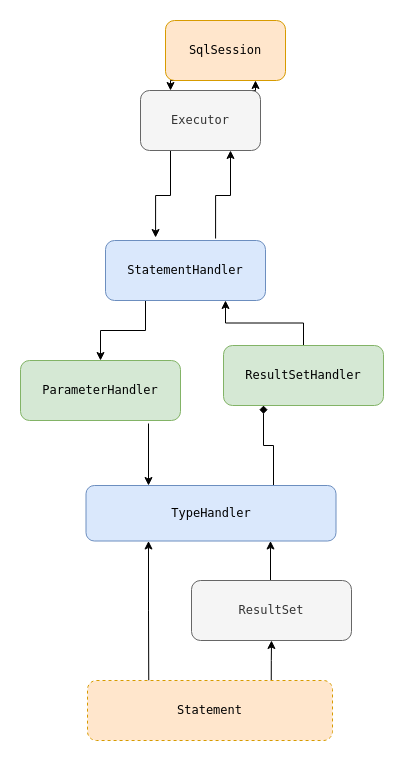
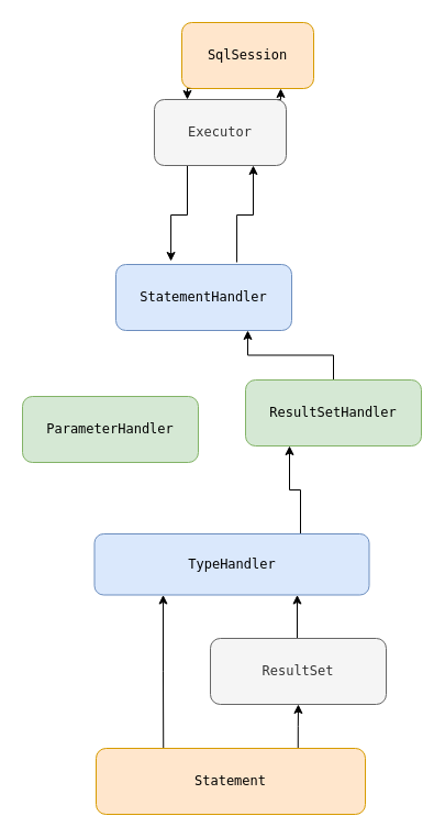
  <mxCell id="0" />
  <mxCell id="1" parent="0" />
  <mxCell id="2" style="edgeStyle=orthogonalEdgeStyle;rounded=0;orthogonalLoop=1;jettySize=auto;html=1;exitX=0.25;exitY=1;exitDx=0;exitDy=0;entryX=0.25;entryY=0;entryDx=0;entryDy=0;" edge="1" parent="1" source="3" target="7"><mxGeometry relative="1" as="geometry" /></mxCell>
  <mxCell id="3" value="&lt;pre&gt;SqlSession&lt;/pre&gt;" style="rounded=1;whiteSpace=wrap;html=1;fillColor=#ffe6cc;strokeColor=#d79b00;" vertex="1" parent="1"><mxGeometry x="165" y="20" width="120" height="60" as="geometry" /></mxCell>
  <mxCell id="4" style="edgeStyle=orthogonalEdgeStyle;rounded=0;orthogonalLoop=1;jettySize=auto;html=1;exitX=0.25;exitY=1;exitDx=0;exitDy=0;entryX=0.313;entryY=-0.05;entryDx=0;entryDy=0;entryPerimeter=0;" edge="1" parent="1" source="7" target="9"><mxGeometry relative="1" as="geometry" /></mxCell>
  <mxCell id="5" style="edgeStyle=orthogonalEdgeStyle;rounded=0;orthogonalLoop=1;jettySize=auto;html=1;exitX=0.75;exitY=0;exitDx=0;exitDy=0;entryX=0.75;entryY=1;entryDx=0;entryDy=0;" edge="1" parent="1" source="7" target="3"><mxGeometry relative="1" as="geometry" /></mxCell>
  <mxCell id="6" style="edgeStyle=orthogonalEdgeStyle;rounded=0;orthogonalLoop=1;jettySize=auto;html=1;exitX=0.75;exitY=1;exitDx=0;exitDy=0;entryX=0.688;entryY=-0.033;entryDx=0;entryDy=0;entryPerimeter=0;startArrow=classic;startFill=1;endArrow=none;endFill=0;" edge="1" parent="1" source="7" target="9"><mxGeometry relative="1" as="geometry" /></mxCell>
  <mxCell id="7" value="&lt;pre&gt;&lt;pre&gt;Executor&lt;/pre&gt;&lt;/pre&gt;" style="rounded=1;whiteSpace=wrap;html=1;fillColor=#f5f5f5;strokeColor=#666666;fontColor=#333333;" vertex="1" parent="1"><mxGeometry x="140" y="90" width="120" height="60" as="geometry" /></mxCell>
- <mxCell id="8" style="edgeStyle=orthogonalEdgeStyle;rounded=0;orthogonalLoop=1;jettySize=auto;html=1;exitX=0.25;exitY=1;exitDx=0;exitDy=0;entryX=0.5;entryY=0;entryDx=0;entryDy=0;" edge="1" parent="1" source="9" target="10"><mxGeometry relative="1" as="geometry" /></mxCell>
  <mxCell id="9" value="&lt;pre&gt;&lt;pre&gt;&lt;pre&gt;StatementHandler&lt;/pre&gt;&lt;/pre&gt;&lt;/pre&gt;" style="rounded=1;whiteSpace=wrap;html=1;fillColor=#dae8fc;strokeColor=#6c8ebf;" vertex="1" parent="1"><mxGeometry x="105" y="240" width="160" height="60" as="geometry" /></mxCell>
  <mxCell id="10" value="&lt;pre&gt;&lt;pre&gt;&lt;pre&gt;&lt;pre&gt;ParameterHandler&lt;/pre&gt;&lt;/pre&gt;&lt;/pre&gt;&lt;/pre&gt;" style="rounded=1;whiteSpace=wrap;html=1;fillColor=#d5e8d4;strokeColor=#82b366;" vertex="1" parent="1"><mxGeometry x="20" y="360" width="160" height="60" as="geometry" /></mxCell>
  <mxCell id="11" style="edgeStyle=orthogonalEdgeStyle;rounded=0;orthogonalLoop=1;jettySize=auto;html=1;exitX=0.5;exitY=0;exitDx=0;exitDy=0;entryX=0.75;entryY=1;entryDx=0;entryDy=0;startArrow=none;startFill=0;endArrow=classic;endFill=1;" edge="1" parent="1" source="12" target="9"><mxGeometry relative="1" as="geometry" /></mxCell>
  <mxCell id="12" value="&lt;pre&gt;&lt;pre&gt;&lt;pre&gt;&lt;pre&gt;&lt;pre&gt;ResultSetHandler&lt;/pre&gt;&lt;/pre&gt;&lt;/pre&gt;&lt;/pre&gt;&lt;/pre&gt;" style="rounded=1;whiteSpace=wrap;html=1;fillColor=#d5e8d4;strokeColor=#82b366;" vertex="1" parent="1"><mxGeometry x="223" y="345" width="160" height="60" as="geometry" /></mxCell>
  <mxCell id="13" style="edgeStyle=orthogonalEdgeStyle;rounded=0;orthogonalLoop=1;jettySize=auto;html=1;exitX=0.25;exitY=1;exitDx=0;exitDy=0;entryX=0.25;entryY=0;entryDx=0;entryDy=0;startArrow=classic;startFill=1;endArrow=none;endFill=0;" edge="1" parent="1" source="16" target="18"><mxGeometry relative="1" as="geometry" /></mxCell>
- <mxCell id="14" style="edgeStyle=orthogonalEdgeStyle;rounded=0;orthogonalLoop=1;jettySize=auto;html=1;exitX=0.75;exitY=0;exitDx=0;exitDy=0;entryX=0.25;entryY=1;entryDx=0;entryDy=0;startArrow=none;startFill=0;endArrow=diamond;endFill=1;" edge="1" parent="1" source="16" target="12"><mxGeometry relative="1" as="geometry" /></mxCell>
- <mxCell id="15" style="edgeStyle=orthogonalEdgeStyle;rounded=0;orthogonalLoop=1;jettySize=auto;html=1;exitX=0.25;exitY=0;exitDx=0;exitDy=0;entryX=0.8;entryY=1.05;entryDx=0;entryDy=0;entryPerimeter=0;startArrow=classic;startFill=1;endArrow=none;endFill=0;" edge="1" parent="1" source="16" target="10"><mxGeometry relative="1" as="geometry" /></mxCell>
+ <mxCell id="14" style="edgeStyle=orthogonalEdgeStyle;rounded=0;orthogonalLoop=1;jettySize=auto;html=1;exitX=0.75;exitY=0;exitDx=0;exitDy=0;entryX=0.25;entryY=1;entryDx=0;entryDy=0;startArrow=none;startFill=0;endArrow=classic;endFill=1;" edge="1" parent="1" source="16" target="12"><mxGeometry relative="1" as="geometry" /></mxCell>
  <mxCell id="16" value="&lt;pre&gt;&lt;pre&gt;&lt;pre&gt;&lt;pre&gt;TypeHandler&lt;/pre&gt;&lt;/pre&gt;&lt;/pre&gt;&lt;/pre&gt;" style="rounded=1;whiteSpace=wrap;html=1;fillColor=#dae8fc;strokeColor=#6c8ebf;" vertex="1" parent="1"><mxGeometry x="85.5" y="485" width="250" height="55.5" as="geometry" /></mxCell>
  <mxCell id="17" style="edgeStyle=orthogonalEdgeStyle;rounded=0;orthogonalLoop=1;jettySize=auto;html=1;exitX=0.75;exitY=0;exitDx=0;exitDy=0;entryX=0.5;entryY=1;entryDx=0;entryDy=0;startArrow=none;startFill=0;endArrow=classic;endFill=1;" edge="1" parent="1" source="18" target="20"><mxGeometry relative="1" as="geometry" /></mxCell>
- <mxCell id="18" value="&lt;pre&gt;&lt;pre&gt;&lt;pre&gt;&lt;pre&gt;&lt;pre&gt;Statement&lt;/pre&gt;&lt;/pre&gt;&lt;/pre&gt;&lt;/pre&gt;&lt;/pre&gt;" style="rounded=1;whiteSpace=wrap;html=1;fillColor=#ffe6cc;strokeColor=#d79b00;dashed=1;" vertex="1" parent="1"><mxGeometry x="87" y="680" width="245" height="60" as="geometry" /></mxCell>
+ <mxCell id="18" value="&lt;pre&gt;&lt;pre&gt;&lt;pre&gt;&lt;pre&gt;&lt;pre&gt;Statement&lt;/pre&gt;&lt;/pre&gt;&lt;/pre&gt;&lt;/pre&gt;&lt;/pre&gt;" style="rounded=1;whiteSpace=wrap;html=1;fillColor=#ffe6cc;strokeColor=#d79b00;" vertex="1" parent="1"><mxGeometry x="87" y="680" width="245" height="60" as="geometry" /></mxCell>
  <mxCell id="19" style="edgeStyle=orthogonalEdgeStyle;rounded=0;orthogonalLoop=1;jettySize=auto;html=1;entryX=0.75;entryY=1;entryDx=0;entryDy=0;startArrow=none;startFill=0;endArrow=classic;endFill=1;" edge="1" parent="1"><mxGeometry relative="1" as="geometry"><mxPoint x="268" y="580" as="sourcePoint" /><mxPoint x="270" y="540.5" as="targetPoint" /></mxGeometry></mxCell>
  <mxCell id="20" value="&lt;pre&gt;&lt;pre&gt;&lt;pre&gt;&lt;pre&gt;&lt;pre&gt;&lt;pre&gt;ResultSet&lt;/pre&gt;&lt;/pre&gt;&lt;/pre&gt;&lt;/pre&gt;&lt;/pre&gt;&lt;/pre&gt;" style="rounded=1;whiteSpace=wrap;html=1;fillColor=#f5f5f5;strokeColor=#666666;fontColor=#333333;" vertex="1" parent="1"><mxGeometry x="191" y="580" width="160" height="60" as="geometry" /></mxCell>
